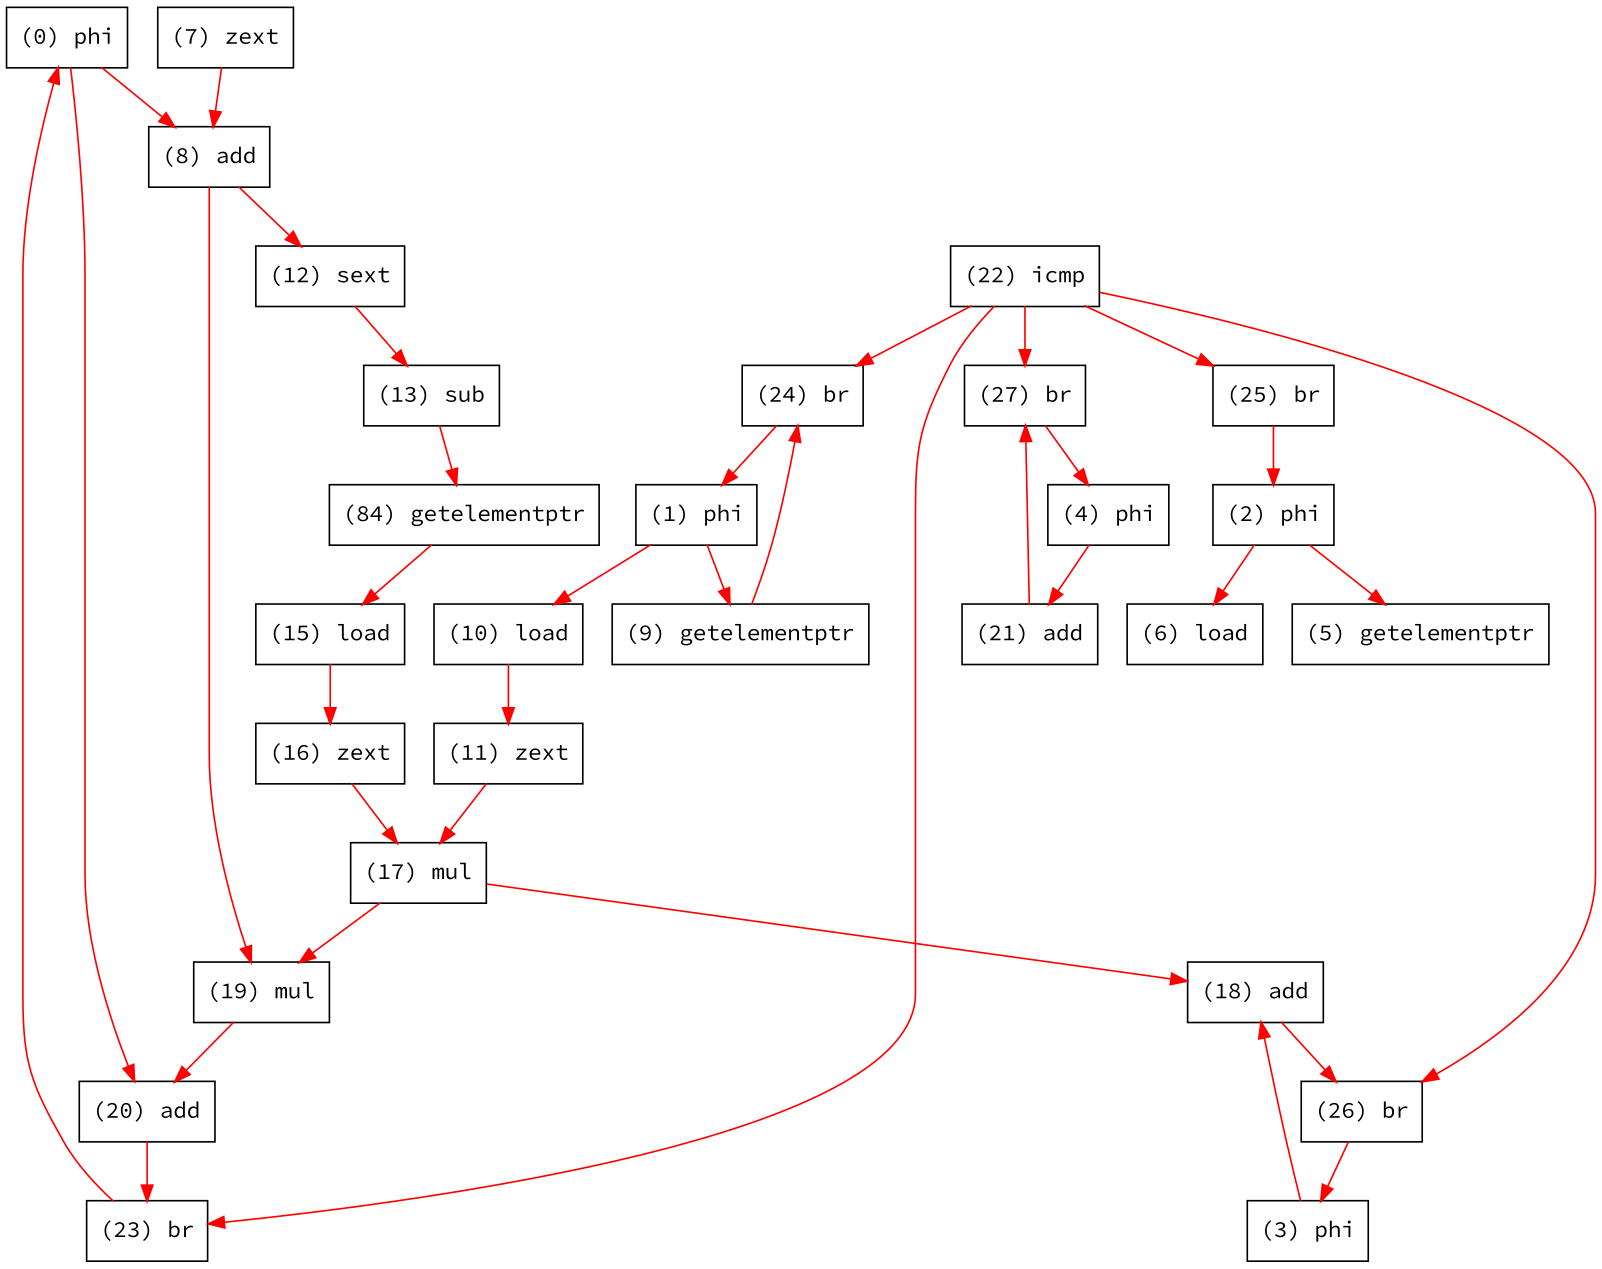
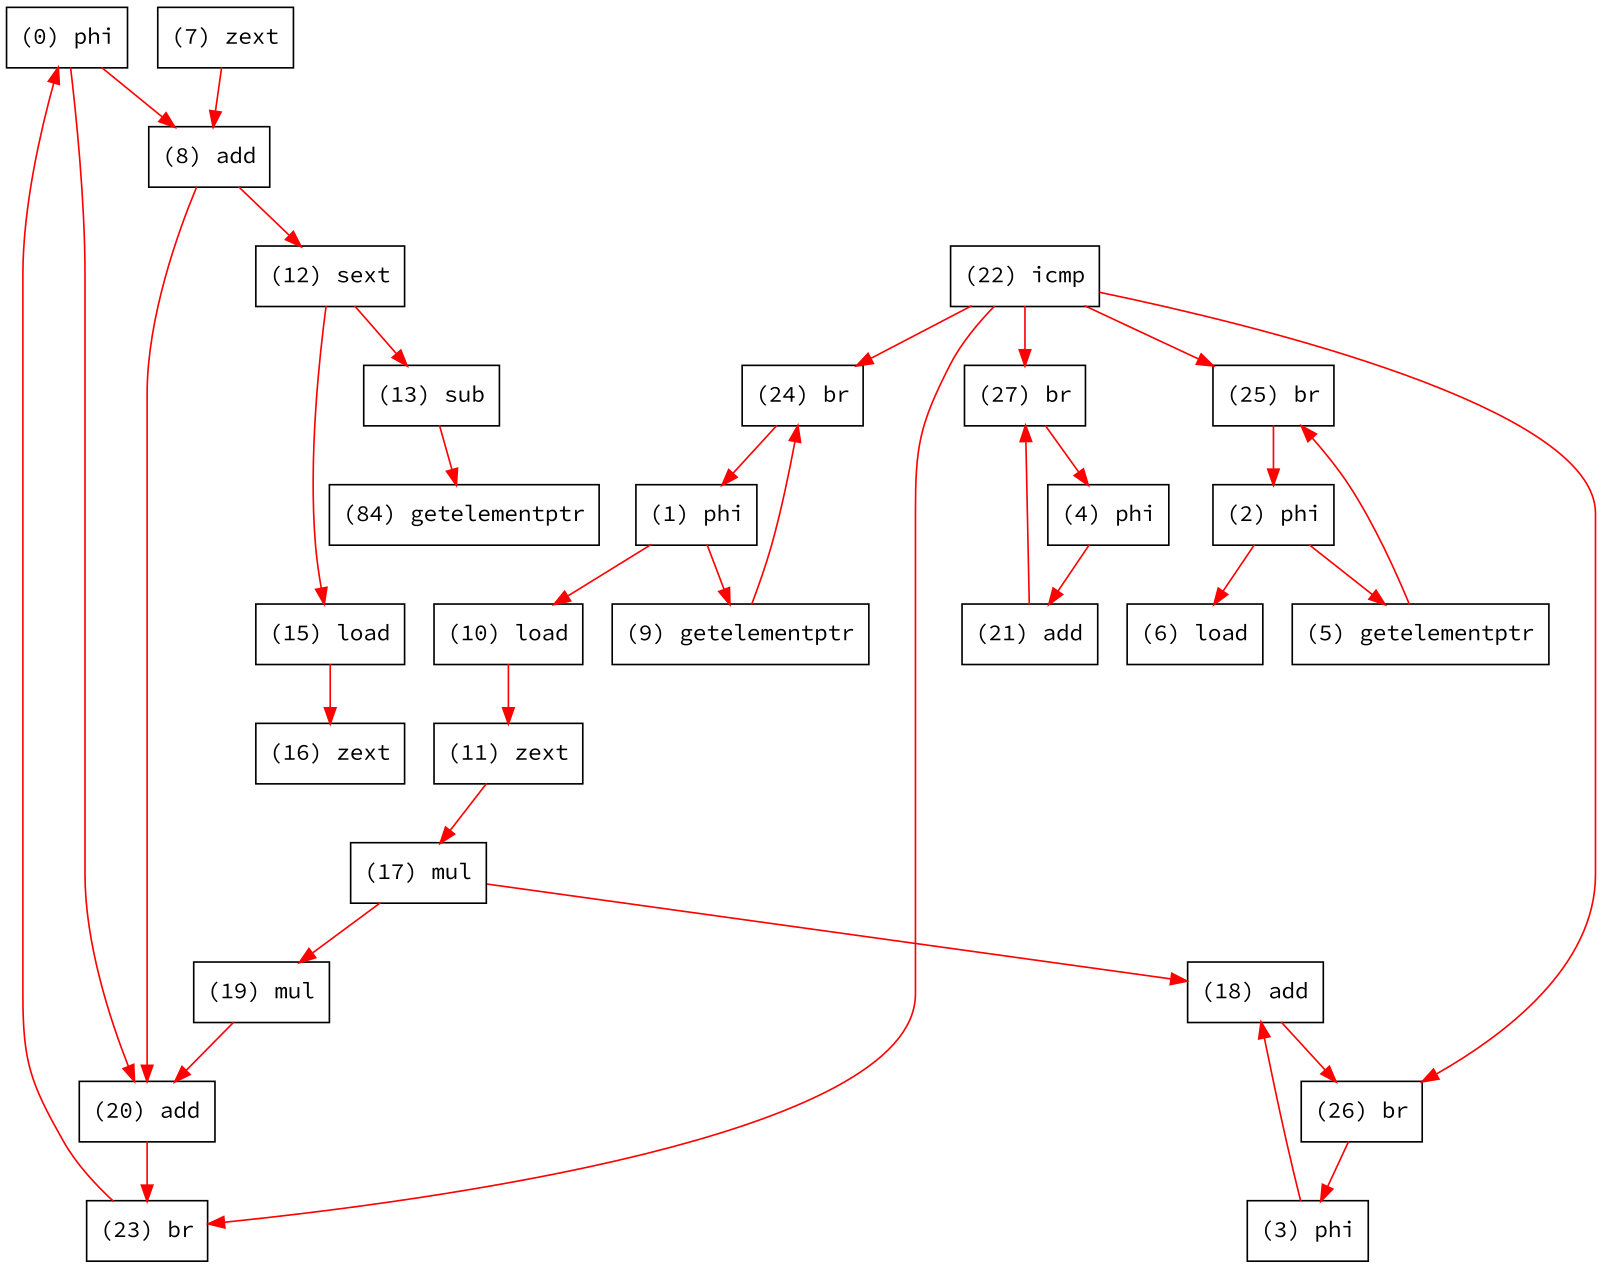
  digraph {
    fontname="Source Code Pro"
    node [fontname="Source Code Pro" shape=record]
    edge [color=red fontname="Source Code Pro"]
    n1 [label="(0) phi"]
    n2 [label="(8) add"]
    n3 [label="(20) add"]
    n4 [label="(12) sext"]
    n5 [label="(19) mul"]
    n6 [label="(23) br"]
    n7 [label="(1) phi"]
    n8 [label="(9) getelementptr"]
    n9 [label="(10) load"]
    n10 [label="(24) br"]
    n11 [label="(11) zext"]
    n12 [label="(2) phi"]
    n13 [label="(5) getelementptr"]
    n14 [label="(6) load"]
    n15 [label="(25) br"]
    n16 [label="(3) phi"]
    n17 [label="(18) add"]
    n18 [label="(26) br"]
    n19 [label="(4) phi"]
    n20 [label="(21) add"]
    n21 [label="(27) br"]
    n22 [label="(22) icmp"]
    n23 [label="(7) zext"]
    n24 [label="(13) sub"]
    n25 [label="(17) mul"]
    n26 [label="(84) getelementptr"]
    n27 [label="(15) load"]
    n28 [label="(16) zext"]
    n1 -> n2
    n1 -> n3
    n2 -> n4
-   n2 -> n5
+   n2 -> n3
    n3 -> n6
    n4 -> n24
    n5 -> n3
    n6 -> n1
    n7 -> n8
    n7 -> n9
    n8 -> n10
    n9 -> n11
    n10 -> n7
    n11 -> n25
    n12 -> n13
    n12 -> n14
+   n13 -> n15
    n15 -> n12
    n16 -> n17
    n17 -> n18
    n18 -> n16
    n19 -> n20
    n20 -> n21
    n21 -> n19
    n22 -> n6
    n22 -> n10
    n22 -> n15
    n22 -> n18
    n22 -> n21
    n23 -> n2
    n24 -> n26
    n25 -> n5
    n25 -> n17
-   n26 -> n27
+   n4 -> n27
    n27 -> n28
-   n28 -> n25
  }
